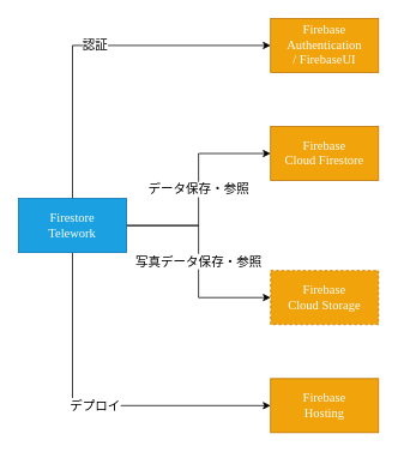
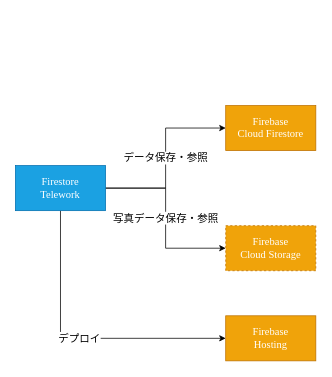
  <mxCell id="0" />
  <mxCell id="1" parent="0" />
  <mxCell id="2" value="Firebase&lt;br style=&quot;font-size: 14px;&quot;&gt;Cloud Firestore" style="rounded=0;whiteSpace=wrap;html=1;fillColor=#f0a30a;strokeColor=#BD7000;fontColor=#ffffff;fontFamily=Lucida Console;fontSize=14;" parent="1" vertex="1"><mxGeometry x="300" y="140" width="120" height="60" as="geometry" /></mxCell>
- <mxCell id="3" value="Firebase&lt;br style=&quot;font-size: 14px;&quot;&gt;Authentication&lt;br style=&quot;font-size: 14px;&quot;&gt;/ FirebaseUI" style="rounded=0;whiteSpace=wrap;html=1;fillColor=#f0a30a;strokeColor=#BD7000;fontColor=#ffffff;fontFamily=Lucida Console;fontSize=14;" parent="1" vertex="1"><mxGeometry x="300" y="20" width="120" height="60" as="geometry" /></mxCell>
  <mxCell id="4" value="Firebase&lt;br style=&quot;font-size: 14px;&quot;&gt;Cloud Storage" style="rounded=0;whiteSpace=wrap;html=1;fillColor=#f0a30a;strokeColor=#BD7000;fontColor=#ffffff;fontFamily=Lucida Console;fontSize=14;dashed=1;" parent="1" vertex="1"><mxGeometry x="300" y="300" width="120" height="60" as="geometry" /></mxCell>
  <mxCell id="5" value="Firebase&lt;br style=&quot;font-size: 14px;&quot;&gt;Hosting" style="rounded=0;whiteSpace=wrap;html=1;fillColor=#f0a30a;strokeColor=#BD7000;fontColor=#ffffff;fontFamily=Lucida Console;fontSize=14;" parent="1" vertex="1"><mxGeometry x="300" y="420" width="120" height="60" as="geometry" /></mxCell>
  <mxCell id="6" value="データ保存・参照" style="edgeStyle=orthogonalEdgeStyle;rounded=0;orthogonalLoop=1;jettySize=auto;html=1;exitX=1;exitY=0.5;exitDx=0;exitDy=0;entryX=0;entryY=0.5;entryDx=0;entryDy=0;fontSize=14;" edge="1" parent="1" source="10" target="2"><mxGeometry relative="1" as="geometry" /></mxCell>
  <mxCell id="7" value="写真データ保存・参照" style="edgeStyle=orthogonalEdgeStyle;rounded=0;orthogonalLoop=1;jettySize=auto;html=1;exitX=1;exitY=0.5;exitDx=0;exitDy=0;entryX=0;entryY=0.5;entryDx=0;entryDy=0;fontSize=14;" edge="1" parent="1" source="10" target="4"><mxGeometry relative="1" as="geometry" /></mxCell>
  <mxCell id="8" value="デプロイ" style="edgeStyle=orthogonalEdgeStyle;rounded=0;orthogonalLoop=1;jettySize=auto;html=1;exitX=0.5;exitY=1;exitDx=0;exitDy=0;entryX=0;entryY=0.5;entryDx=0;entryDy=0;fontSize=14;" edge="1" parent="1" source="10" target="5"><mxGeometry relative="1" as="geometry" /></mxCell>
- <mxCell id="9" value="認証" style="edgeStyle=orthogonalEdgeStyle;rounded=0;orthogonalLoop=1;jettySize=auto;html=1;exitX=0.5;exitY=0;exitDx=0;exitDy=0;entryX=0;entryY=0.5;entryDx=0;entryDy=0;fontSize=14;" edge="1" parent="1" source="10" target="3"><mxGeometry relative="1" as="geometry" /></mxCell>
  <mxCell id="10" value="Firestore&lt;br style=&quot;font-size: 14px;&quot;&gt;Telework" style="rounded=0;whiteSpace=wrap;html=1;fillColor=#1ba1e2;strokeColor=#006EAF;fontColor=#ffffff;fontFamily=Lucida Console;fontSize=14;" parent="1" vertex="1"><mxGeometry x="20" y="220" width="120" height="60" as="geometry" /></mxCell>
